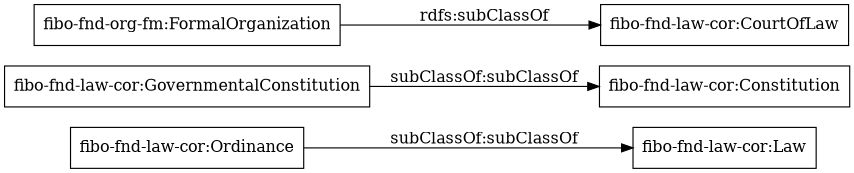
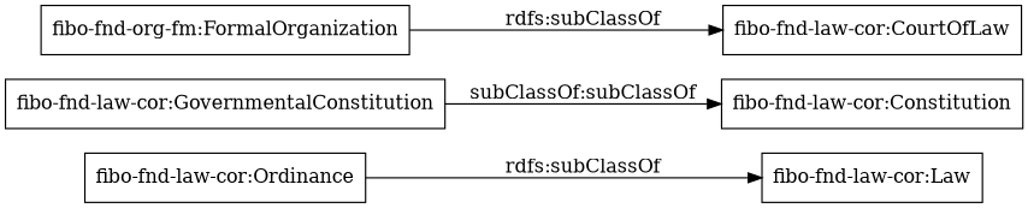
  digraph {
    rankdir=LR
    node [color=black shape=rectangle]
    "fibo-fnd-law-cor:Ordinance"
    "fibo-fnd-law-cor:Law"
    "fibo-fnd-law-cor:GovernmentalConstitution"
    "fibo-fnd-law-cor:Constitution"
    "fibo-fnd-org-fm:FormalOrganization"
    "fibo-fnd-law-cor:CourtOfLaw"
-   "fibo-fnd-law-cor:Ordinance" -> "fibo-fnd-law-cor:Law" [label="subClassOf:subClassOf"]
+   "fibo-fnd-law-cor:Ordinance" -> "fibo-fnd-law-cor:Law" [label="rdfs:subClassOf"]
    "fibo-fnd-law-cor:GovernmentalConstitution" -> "fibo-fnd-law-cor:Constitution" [label="subClassOf:subClassOf"]
    "fibo-fnd-org-fm:FormalOrganization" -> "fibo-fnd-law-cor:CourtOfLaw" [label="rdfs:subClassOf"]
  }
